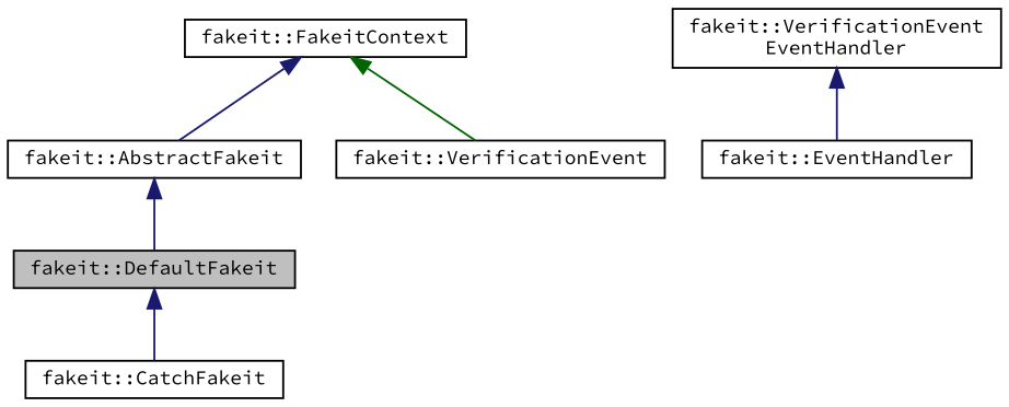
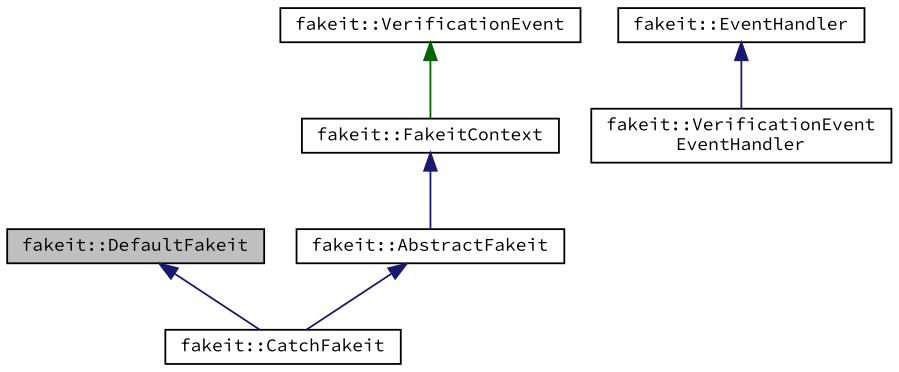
  digraph {
    fontname="Source Code Pro"
    node [color=black fillcolor=white fontname="Source Code Pro" fontsize=10 shape=record style=filled]
    edge [color=midnightblue dir=back fontname="Source Code Pro" fontsize=10 labelfontname=Helvetica labelfontsize=10 style=solid]
    n1 [fillcolor=grey75 fontcolor=black height=0.2 label="fakeit::DefaultFakeit" width=0.4]
    n2 [height=0.2 label="fakeit::CatchFakeit" width=0.4]
    n3 [height=0.2 label="fakeit::AbstractFakeit" width=0.4]
    n4 [height=0.2 label="fakeit::FakeitContext" width=0.4]
    n5 [height=0.2 label="fakeit::EventHandler" width=0.4]
    n6 [height=0.2 label="fakeit::VerificationEvent\lEventHandler" width=0.4]
    n7 [height=0.2 label="fakeit::VerificationEvent" width=0.4]
    n1 -> n2
-   n3 -> n1
+   n3 -> n2
    n4 -> n3
-   n6 -> n5
-   n4 -> n7 [color=darkgreen]
+   n5 -> n6
+   n7 -> n4 [color=darkgreen]
  }
